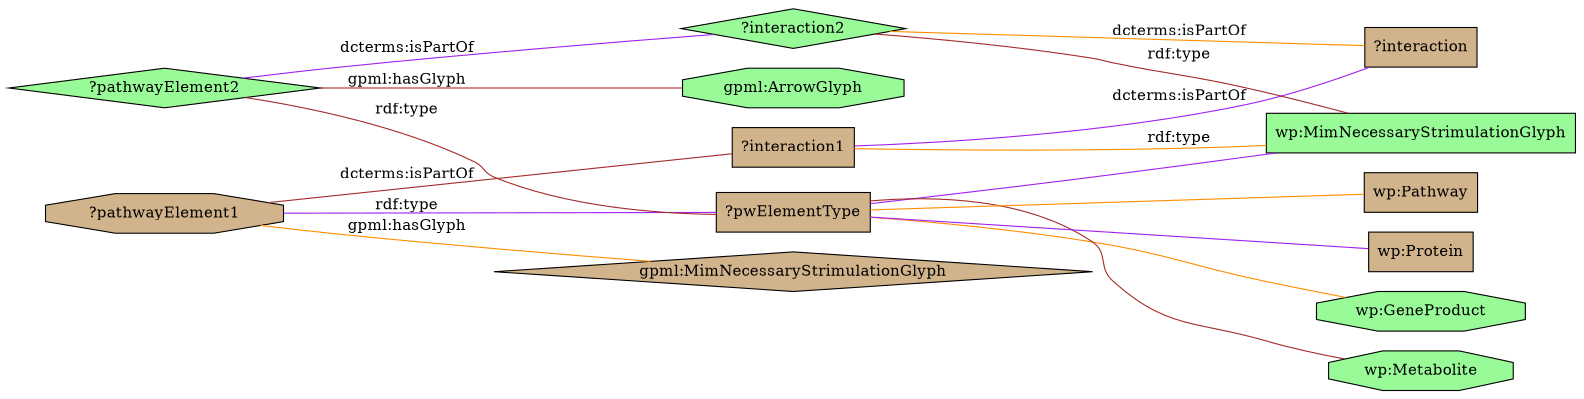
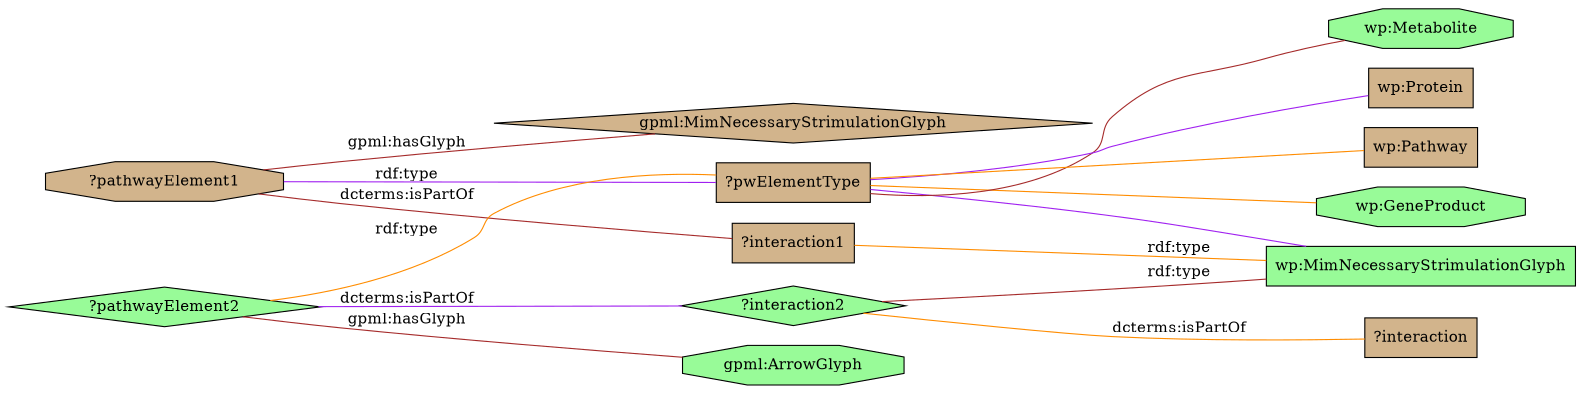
  graph {
    rankdir=LR
    node [fillcolor=tan shape=box style=filled]
    edge [color=brown]
    n1 [label="?interaction1"]
    n2 [fillcolor=palegreen label="wp:MimNecessaryStrimulationGlyph"]
    n3 [label="?interaction"]
    n4 [fillcolor=palegreen label="?interaction2" shape=diamond]
    n5 [label="?pathwayElement1" shape=octagon]
    n6 [label="?pwElementType"]
    n7 [label="gpml:MimNecessaryStrimulationGlyph" shape=diamond]
    n8 [fillcolor=palegreen label="wp:GeneProduct" shape=octagon]
    n9 [fillcolor=palegreen label="wp:Metabolite" shape=octagon]
    n10 [label="wp:Protein"]
    n11 [label="wp:Pathway"]
    n12 [fillcolor=palegreen label="?pathwayElement2" shape=diamond]
    n13 [fillcolor=palegreen label="gpml:ArrowGlyph" shape=octagon]
    n1 -- n2 [color=darkorange label="rdf:type"]
-   n1 -- n3 [color=purple label="dcterms:isPartOf"]
    n4 -- n2 [label="rdf:type"]
    n4 -- n3 [color=darkorange label="dcterms:isPartOf"]
    n5 -- n1 [label="dcterms:isPartOf"]
    n5 -- n6 [color=purple label="rdf:type"]
-   n5 -- n7 [color=darkorange label="gpml:hasGlyph"]
+   n5 -- n7 [label="gpml:hasGlyph"]
    n6 -- n2 [color=purple]
    n6 -- n8 [color=darkorange]
    n6 -- n9
    n6 -- n10 [color=purple]
    n6 -- n11 [color=darkorange]
    n12 -- n4 [color=purple label="dcterms:isPartOf"]
-   n12 -- n6 [label="rdf:type"]
+   n12 -- n6 [color=darkorange label="rdf:type"]
    n12 -- n13 [label="gpml:hasGlyph"]
  }
